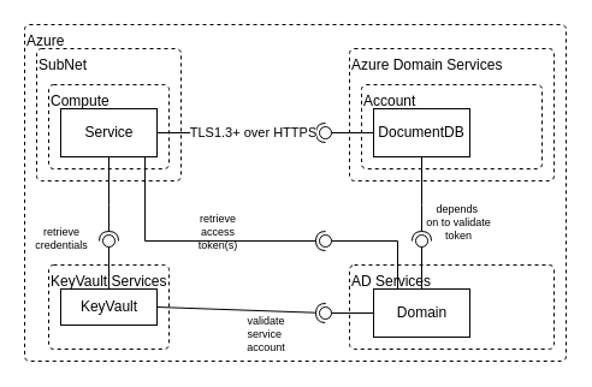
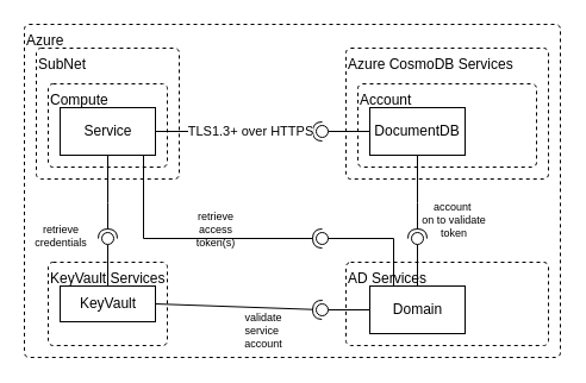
  <mxCell id="0" />
  <mxCell id="1" parent="0" />
  <mxCell id="2" value="SubNet" style="rounded=1;whiteSpace=wrap;html=1;fillColor=none;dashed=1;align=left;verticalAlign=top;container=1;collapsible=0;recursiveResize=0;imageWidth=24;arcSize=8;absoluteArcSize=1;" parent="1" vertex="1"><mxGeometry x="30" y="40" width="120" height="110" as="geometry" /></mxCell>
  <mxCell id="3" value="Compute" style="rounded=1;whiteSpace=wrap;html=1;fillColor=none;dashed=1;align=left;verticalAlign=top;container=1;collapsible=0;recursiveResize=0;imageWidth=24;arcSize=8;absoluteArcSize=1;" parent="2" vertex="1"><mxGeometry x="10" y="30" width="100" height="70" as="geometry" /></mxCell>
  <mxCell id="4" value="Container" parent="0" />
  <mxCell id="5" value="Azure" style="rounded=1;whiteSpace=wrap;html=1;fillColor=none;dashed=1;align=left;verticalAlign=top;container=1;collapsible=0;recursiveResize=0;imageWidth=24;arcSize=8;absoluteArcSize=1;" parent="4" vertex="1"><mxGeometry x="20" y="20" width="450" height="280" as="geometry" /></mxCell>
  <mxCell id="6" value="KeyVault Services" style="rounded=1;whiteSpace=wrap;html=1;fillColor=none;dashed=1;align=left;verticalAlign=top;container=1;collapsible=0;recursiveResize=0;imageWidth=24;arcSize=8;absoluteArcSize=1;spacing=2;" parent="5" vertex="1"><mxGeometry x="20" y="200" width="100" height="70" as="geometry" /></mxCell>
- <mxCell id="7" value="Azure Domain Services" style="rounded=1;whiteSpace=wrap;html=1;fillColor=none;dashed=1;align=left;verticalAlign=top;container=1;collapsible=0;recursiveResize=0;imageWidth=24;arcSize=8;absoluteArcSize=1;" parent="5" vertex="1"><mxGeometry x="270" y="20" width="170" height="110" as="geometry" /></mxCell>
+ <mxCell id="7" value="Azure CosmoDB Services" style="rounded=1;whiteSpace=wrap;html=1;fillColor=none;dashed=1;align=left;verticalAlign=top;container=1;collapsible=0;recursiveResize=0;imageWidth=24;arcSize=8;absoluteArcSize=1;" parent="5" vertex="1"><mxGeometry x="270" y="20" width="170" height="110" as="geometry" /></mxCell>
  <mxCell id="8" value="retrieve&lt;br&gt;credentials" style="text;html=1;strokeColor=none;fillColor=none;align=center;verticalAlign=middle;whiteSpace=wrap;rounded=0;fontSize=9;" parent="5" vertex="1"><mxGeometry x="1" y="163" width="60" height="30" as="geometry" /></mxCell>
- <mxCell id="9" value="depends&amp;nbsp;&lt;br style=&quot;font-size: 9px;&quot;&gt;on to validate&lt;br style=&quot;font-size: 9px;&quot;&gt;token" style="text;html=1;strokeColor=none;fillColor=none;align=center;verticalAlign=middle;whiteSpace=wrap;rounded=0;fontSize=9;" parent="5" vertex="1"><mxGeometry x="331" y="150" width="60" height="30" as="geometry" /></mxCell>
+ <mxCell id="9" value="account&amp;nbsp;&lt;br style=&quot;font-size: 9px;&quot;&gt;on to validate&lt;br style=&quot;font-size: 9px;&quot;&gt;token" style="text;html=1;strokeColor=none;fillColor=none;align=center;verticalAlign=middle;whiteSpace=wrap;rounded=0;fontSize=9;" parent="5" vertex="1"><mxGeometry x="331" y="150" width="60" height="30" as="geometry" /></mxCell>
  <mxCell id="10" value="Account" style="rounded=1;whiteSpace=wrap;html=1;fillColor=none;dashed=1;align=left;verticalAlign=top;container=1;collapsible=0;recursiveResize=0;imageWidth=24;arcSize=8;absoluteArcSize=1;" parent="5" vertex="1"><mxGeometry x="280" y="50" width="150" height="70" as="geometry" /></mxCell>
  <mxCell id="11" value="AD Services" style="rounded=1;whiteSpace=wrap;html=1;fillColor=none;dashed=1;align=left;verticalAlign=top;container=1;collapsible=0;recursiveResize=0;imageWidth=24;arcSize=8;absoluteArcSize=1;spacing=2;" parent="5" vertex="1"><mxGeometry x="270" y="200" width="170" height="70" as="geometry" /></mxCell>
  <mxCell id="12" value="validate&lt;br&gt;service&amp;nbsp;&lt;br&gt;account" style="text;html=1;strokeColor=none;fillColor=none;align=center;verticalAlign=middle;whiteSpace=wrap;rounded=0;fontSize=9;" parent="5" vertex="1"><mxGeometry x="171" y="243" width="60" height="30" as="geometry" /></mxCell>
  <mxCell id="13" value="retrieve&lt;br&gt;access &lt;br&gt;token(s)" style="text;html=1;strokeColor=none;fillColor=none;align=center;verticalAlign=middle;whiteSpace=wrap;rounded=0;fontSize=9;" parent="5" vertex="1"><mxGeometry x="131" y="158" width="60" height="30" as="geometry" /></mxCell>
  <mxCell id="14" value="Elements" parent="0" />
  <mxCell id="15" value="Service" style="html=1;dropTarget=0;fontFamily=Helvetica;fontSize=12;fontColor=default;align=center;strokeColor=default;fillColor=none;" parent="14" vertex="1"><mxGeometry x="50" y="90" width="80" height="40" as="geometry" /></mxCell>
  <mxCell id="16" value="&lt;p style=&quot;line-height: 0.8;&quot;&gt;DocumentDB&lt;/p&gt;" style="rounded=0;whiteSpace=wrap;html=1;strokeColor=default;fillColor=none;" parent="14" vertex="1"><mxGeometry x="310" y="90" width="80" height="40" as="geometry" /></mxCell>
  <mxCell id="17" value="Domain" style="html=1;dropTarget=0;fontFamily=Helvetica;fontSize=12;fontColor=default;align=center;strokeColor=default;fillColor=none;" parent="14" vertex="1"><mxGeometry x="310" y="240" width="80" height="40" as="geometry" /></mxCell>
  <mxCell id="18" value="KeyVault" style="html=1;dropTarget=0;fontFamily=Helvetica;fontSize=12;fontColor=default;align=center;strokeColor=default;fillColor=none;" parent="14" vertex="1"><mxGeometry x="50" y="240" width="80" height="30" as="geometry" /></mxCell>
  <mxCell id="19" value="Edges" parent="0" />
  <mxCell id="20" value="" style="rounded=0;orthogonalLoop=1;jettySize=auto;html=1;endArrow=none;endFill=0;sketch=0;sourcePerimeterSpacing=0;targetPerimeterSpacing=0;" parent="19" target="22" edge="1"><mxGeometry relative="1" as="geometry"><mxPoint x="350" y="240" as="sourcePoint" /></mxGeometry></mxCell>
  <mxCell id="21" value="" style="rounded=0;orthogonalLoop=1;jettySize=auto;html=1;endArrow=halfCircle;endFill=0;entryX=0.5;entryY=0.5;endSize=6;strokeWidth=1;sketch=0;exitX=0.5;exitY=1;exitDx=0;exitDy=0;" parent="19" target="22" edge="1"><mxGeometry relative="1" as="geometry"><mxPoint x="350" y="130" as="sourcePoint" /><Array as="points"><mxPoint x="350" y="170" /></Array></mxGeometry></mxCell>
  <mxCell id="22" value="" style="ellipse;whiteSpace=wrap;html=1;align=center;aspect=fixed;resizable=0;points=[];outlineConnect=0;sketch=0;" parent="19" vertex="1"><mxGeometry x="345" y="195" width="10" height="10" as="geometry" /></mxCell>
  <mxCell id="23" value="" style="rounded=0;orthogonalLoop=1;jettySize=auto;html=1;endArrow=none;endFill=0;sketch=0;sourcePerimeterSpacing=0;targetPerimeterSpacing=0;exitX=0;exitY=0.5;exitDx=0;exitDy=0;" parent="19" source="16" target="25" edge="1"><mxGeometry relative="1" as="geometry"><mxPoint x="290" y="325" as="sourcePoint" /></mxGeometry></mxCell>
  <mxCell id="24" value="TLS1.3+ over HTTPS" style="rounded=0;orthogonalLoop=1;jettySize=auto;html=1;endArrow=halfCircle;endFill=0;entryX=0.5;entryY=0.5;endSize=6;strokeWidth=1;sketch=0;exitX=1;exitY=0.5;exitDx=0;exitDy=0;" parent="19" source="15" target="25" edge="1"><mxGeometry x="0.143" relative="1" as="geometry"><mxPoint x="60" y="260" as="sourcePoint" /><mxPoint as="offset" /></mxGeometry></mxCell>
  <mxCell id="25" value="" style="ellipse;whiteSpace=wrap;html=1;align=center;aspect=fixed;resizable=0;points=[];outlineConnect=0;sketch=0;" parent="19" vertex="1"><mxGeometry x="265" y="105" width="10" height="10" as="geometry" /></mxCell>
  <mxCell id="26" value="" style="rounded=0;orthogonalLoop=1;jettySize=auto;html=1;endArrow=none;endFill=0;sketch=0;sourcePerimeterSpacing=0;targetPerimeterSpacing=0;" parent="19" source="18" target="34" edge="1"><mxGeometry relative="1" as="geometry"><mxPoint x="120" y="495" as="sourcePoint" /></mxGeometry></mxCell>
  <mxCell id="27" value="" style="rounded=0;orthogonalLoop=1;jettySize=auto;html=1;endArrow=halfCircle;endFill=0;entryX=0.5;entryY=0.5;endSize=6;strokeWidth=1;sketch=0;exitX=0.5;exitY=1;exitDx=0;exitDy=0;" parent="19" source="15" target="34" edge="1"><mxGeometry relative="1" as="geometry"><mxPoint x="160" y="245" as="sourcePoint" /><Array as="points"><mxPoint x="90" y="170" /></Array></mxGeometry></mxCell>
  <mxCell id="28" value="" style="rounded=0;orthogonalLoop=1;jettySize=auto;html=1;endArrow=none;endFill=0;sketch=0;sourcePerimeterSpacing=0;targetPerimeterSpacing=0;exitX=0;exitY=0.5;exitDx=0;exitDy=0;" parent="19" source="17" target="30" edge="1"><mxGeometry relative="1" as="geometry"><mxPoint x="100" y="380" as="sourcePoint" /></mxGeometry></mxCell>
  <mxCell id="29" value="" style="rounded=0;orthogonalLoop=1;jettySize=auto;html=1;endArrow=halfCircle;endFill=0;entryX=0.5;entryY=0.5;endSize=6;strokeWidth=1;sketch=0;exitX=1;exitY=0.5;exitDx=0;exitDy=0;" parent="19" source="18" target="30" edge="1"><mxGeometry relative="1" as="geometry"><mxPoint x="100" y="270" as="sourcePoint" /><Array as="points" /></mxGeometry></mxCell>
  <mxCell id="30" value="" style="ellipse;whiteSpace=wrap;html=1;align=center;aspect=fixed;resizable=0;points=[];outlineConnect=0;sketch=0;" parent="19" vertex="1"><mxGeometry x="265" y="255" width="10" height="10" as="geometry" /></mxCell>
  <mxCell id="31" value="" style="rounded=0;orthogonalLoop=1;jettySize=auto;html=1;endArrow=none;endFill=0;sketch=0;sourcePerimeterSpacing=0;targetPerimeterSpacing=0;exitX=0.25;exitY=0;exitDx=0;exitDy=0;" parent="19" source="17" target="33" edge="1"><mxGeometry relative="1" as="geometry"><mxPoint x="120" y="240" as="sourcePoint" /><Array as="points"><mxPoint x="330" y="200" /></Array></mxGeometry></mxCell>
  <mxCell id="32" value="" style="rounded=0;orthogonalLoop=1;jettySize=auto;html=1;endArrow=halfCircle;endFill=0;entryX=0.5;entryY=0.5;endSize=6;strokeWidth=1;sketch=0;exitX=0.5;exitY=1;exitDx=0;exitDy=0;" parent="19" target="33" edge="1"><mxGeometry relative="1" as="geometry"><mxPoint x="120" y="130" as="sourcePoint" /><Array as="points"><mxPoint x="120" y="200" /></Array></mxGeometry></mxCell>
  <mxCell id="33" value="" style="ellipse;whiteSpace=wrap;html=1;align=center;aspect=fixed;resizable=0;points=[];outlineConnect=0;sketch=0;" parent="19" vertex="1"><mxGeometry x="265" y="195" width="10" height="10" as="geometry" /></mxCell>
  <mxCell id="34" value="" style="ellipse;whiteSpace=wrap;html=1;align=center;aspect=fixed;resizable=0;points=[];outlineConnect=0;sketch=0;" parent="19" vertex="1"><mxGeometry x="85" y="195" width="10" height="10" as="geometry" /></mxCell>
